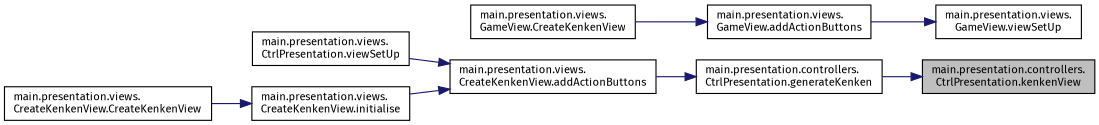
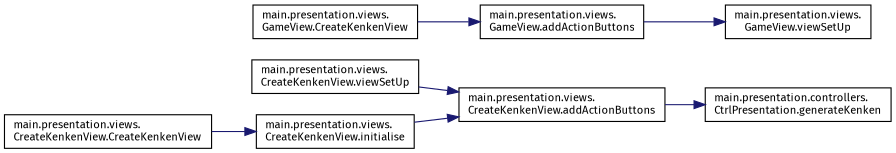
  digraph {
    fontname="Fira Sans"
    rankdir=RL
    node [color=black fillcolor=white fontname="Fira Sans" fontsize=10 shape=record style=filled]
    edge [color=midnightblue dir=back fontname="Fira Sans" fontsize=10 labelfontname=Helvetica labelfontsize=10 style=solid]
-   n1 [fillcolor=grey75 fontcolor=black height=0.2 label="main.presentation.controllers.\lCtrlPresentation.kenkenView" width=0.4]
    n2 [height=0.2 label="main.presentation.controllers.\lCtrlPresentation.generateKenken" width=0.4]
    n3 [height=0.2 label="main.presentation.views.\lCreateKenkenView.addActionButtons" width=0.4]
    n4 [height=0.2 label="main.presentation.views.\lGameView.viewSetUp" width=0.4]
    n5 [height=0.2 label="main.presentation.views.\lGameView.addActionButtons" width=0.4]
    n6 [height=0.2 label="main.presentation.views.\lGameView.CreateKenkenView" width=0.4]
-   n7 [height=0.2 label="main.presentation.views.\lCtrlPresentation.viewSetUp" width=0.4]
+   n7 [height=0.2 label="main.presentation.views.\lCreateKenkenView.viewSetUp" width=0.4]
    n8 [height=0.2 label="main.presentation.views.\lCreateKenkenView.initialise" width=0.4]
    n9 [height=0.2 label="main.presentation.views.\lCreateKenkenView.CreateKenkenView" width=0.4]
-   n1 -> n2
    n2 -> n3
    n3 -> n7
    n3 -> n8
    n4 -> n5
    n5 -> n6
    n8 -> n9
  }
